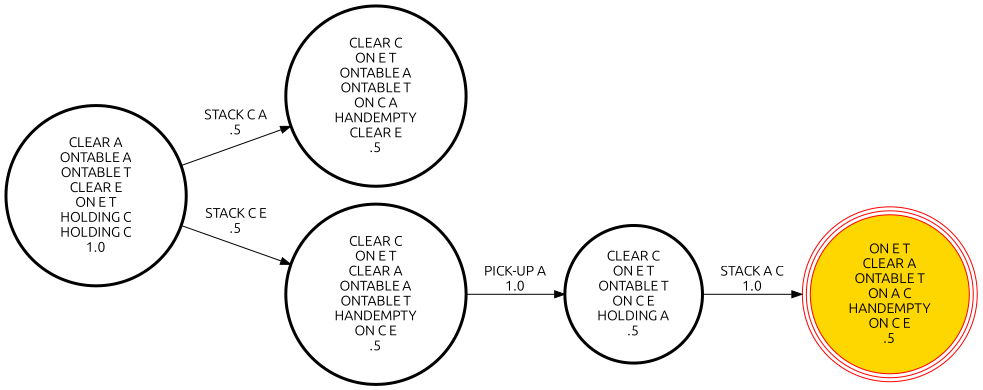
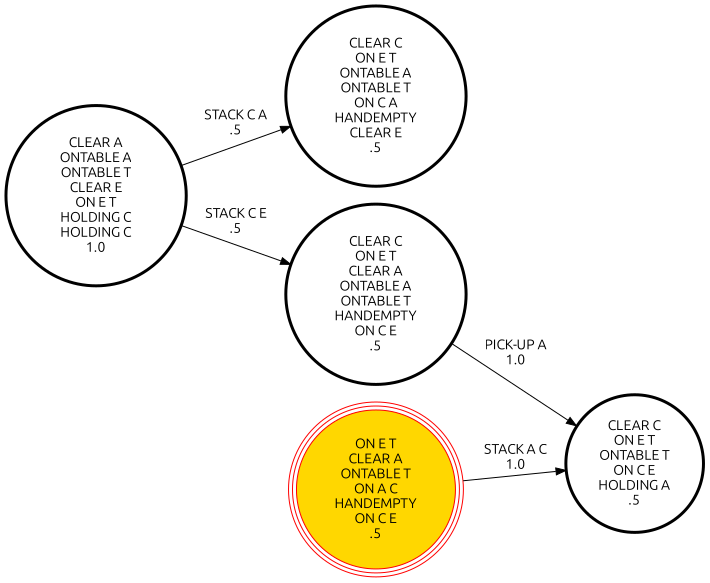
  digraph {
    rankdir=LR
    fontname=Ubuntu
    node [penwidth=3 shape=circle fontname=Ubuntu]
    edge [fontname=Ubuntu]
    "CLEAR A\nONTABLE A\nONTABLE T\nCLEAR E\nON E T\nHOLDING C\nHOLDING C\n1.0\n"
    "CLEAR C\nON E T\nONTABLE A\nONTABLE T\nON C A\nHANDEMPTY\nCLEAR E\n.5\n"
    "CLEAR C\nON E T\nCLEAR A\nONTABLE A\nONTABLE T\nHANDEMPTY\nON C E\n.5\n"
    "CLEAR C\nON E T\nONTABLE T\nON C E\nHOLDING A\n.5\n"
    "ON E T\nCLEAR A\nONTABLE T\nON A C\nHANDEMPTY\nON C E\n.5\n" [color=red fillcolor=gold peripheries=3 style=filled penwidth=""]
    "CLEAR A\nONTABLE A\nONTABLE T\nCLEAR E\nON E T\nHOLDING C\nHOLDING C\n1.0\n" -> "CLEAR C\nON E T\nONTABLE A\nONTABLE T\nON C A\nHANDEMPTY\nCLEAR E\n.5\n" [label="STACK C A\n.5\n"]
    "CLEAR A\nONTABLE A\nONTABLE T\nCLEAR E\nON E T\nHOLDING C\nHOLDING C\n1.0\n" -> "CLEAR C\nON E T\nCLEAR A\nONTABLE A\nONTABLE T\nHANDEMPTY\nON C E\n.5\n" [label="STACK C E\n.5\n"]
    "CLEAR C\nON E T\nCLEAR A\nONTABLE A\nONTABLE T\nHANDEMPTY\nON C E\n.5\n" -> "CLEAR C\nON E T\nONTABLE T\nON C E\nHOLDING A\n.5\n" [label="PICK-UP A\n1.0\n"]
-   "CLEAR C\nON E T\nONTABLE T\nON C E\nHOLDING A\n.5\n" -> "ON E T\nCLEAR A\nONTABLE T\nON A C\nHANDEMPTY\nON C E\n.5\n" [label="STACK A C\n1.0\n"]
+   "ON E T\nCLEAR A\nONTABLE T\nON A C\nHANDEMPTY\nON C E\n.5\n" -> "CLEAR C\nON E T\nONTABLE T\nON C E\nHOLDING A\n.5\n" [label="STACK A C\n1.0\n"]
  }
